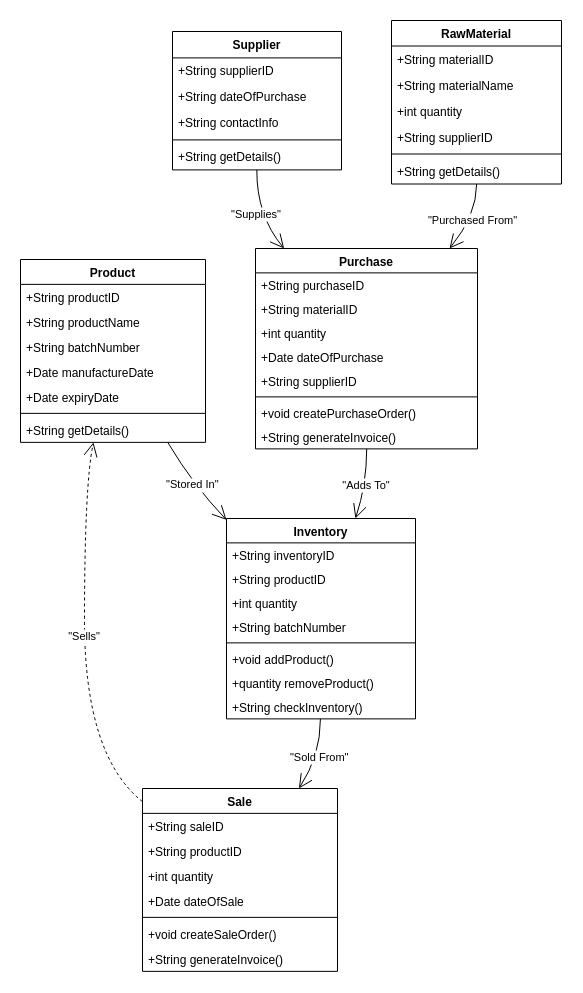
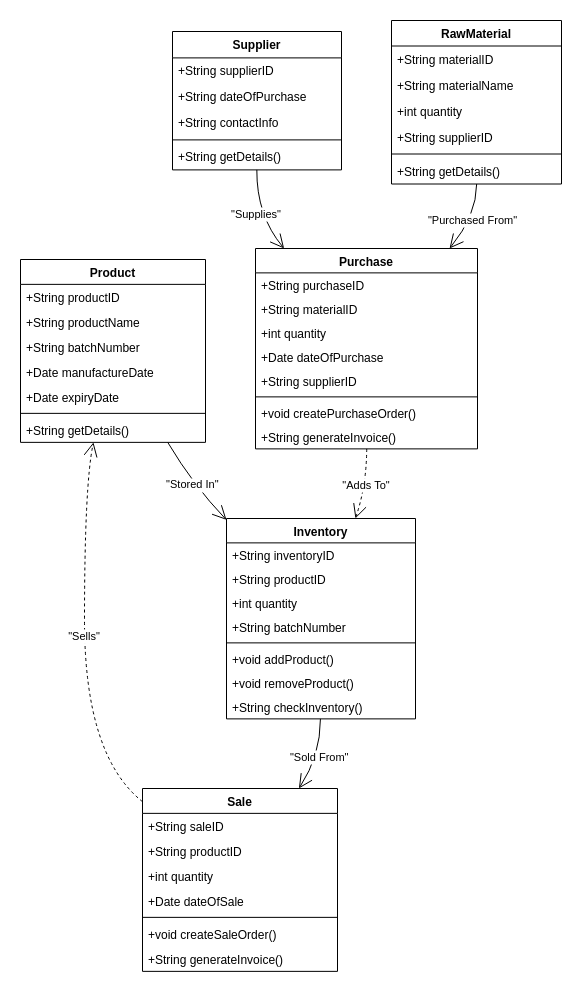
  <mxCell id="0" />
  <mxCell id="1" parent="0" />
  <mxCell id="2" value="Product" style="swimlane;fontStyle=1;align=center;verticalAlign=top;childLayout=stackLayout;horizontal=1;startSize=24.857;horizontalStack=0;resizeParent=1;resizeParentMax=0;resizeLast=0;collapsible=0;marginBottom=0;" vertex="1" parent="1"><mxGeometry x="20" y="259" width="185" height="182.857" as="geometry" /></mxCell>
  <mxCell id="3" value="+String productID" style="text;strokeColor=none;fillColor=none;align=left;verticalAlign=top;spacingLeft=4;spacingRight=4;overflow=hidden;rotatable=0;points=[[0,0.5],[1,0.5]];portConstraint=eastwest;" vertex="1" parent="2"><mxGeometry y="24.857" width="185" height="25" as="geometry" /></mxCell>
  <mxCell id="4" value="+String productName" style="text;strokeColor=none;fillColor=none;align=left;verticalAlign=top;spacingLeft=4;spacingRight=4;overflow=hidden;rotatable=0;points=[[0,0.5],[1,0.5]];portConstraint=eastwest;" vertex="1" parent="2"><mxGeometry y="49.857" width="185" height="25" as="geometry" /></mxCell>
  <mxCell id="5" value="+String batchNumber" style="text;strokeColor=none;fillColor=none;align=left;verticalAlign=top;spacingLeft=4;spacingRight=4;overflow=hidden;rotatable=0;points=[[0,0.5],[1,0.5]];portConstraint=eastwest;" vertex="1" parent="2"><mxGeometry y="74.857" width="185" height="25" as="geometry" /></mxCell>
  <mxCell id="6" value="+Date manufactureDate" style="text;strokeColor=none;fillColor=none;align=left;verticalAlign=top;spacingLeft=4;spacingRight=4;overflow=hidden;rotatable=0;points=[[0,0.5],[1,0.5]];portConstraint=eastwest;" vertex="1" parent="2"><mxGeometry y="99.857" width="185" height="25" as="geometry" /></mxCell>
  <mxCell id="7" value="+Date expiryDate" style="text;strokeColor=none;fillColor=none;align=left;verticalAlign=top;spacingLeft=4;spacingRight=4;overflow=hidden;rotatable=0;points=[[0,0.5],[1,0.5]];portConstraint=eastwest;" vertex="1" parent="2"><mxGeometry y="124.857" width="185" height="25" as="geometry" /></mxCell>
  <mxCell id="8" style="line;strokeWidth=1;fillColor=none;align=left;verticalAlign=middle;spacingTop=-1;spacingLeft=3;spacingRight=3;rotatable=0;labelPosition=right;points=[];portConstraint=eastwest;strokeColor=inherit;" vertex="1" parent="2"><mxGeometry y="149.857" width="185" height="8" as="geometry" /></mxCell>
  <mxCell id="9" value="+String getDetails()" style="text;strokeColor=none;fillColor=none;align=left;verticalAlign=top;spacingLeft=4;spacingRight=4;overflow=hidden;rotatable=0;points=[[0,0.5],[1,0.5]];portConstraint=eastwest;" vertex="1" parent="2"><mxGeometry y="157.857" width="185" height="25" as="geometry" /></mxCell>
  <mxCell id="10" value="RawMaterial" style="swimlane;fontStyle=1;align=center;verticalAlign=top;childLayout=stackLayout;horizontal=1;startSize=25.5;horizontalStack=0;resizeParent=1;resizeParentMax=0;resizeLast=0;collapsible=0;marginBottom=0;" vertex="1" parent="1"><mxGeometry x="391" y="20" width="170" height="163.5" as="geometry" /></mxCell>
  <mxCell id="11" value="+String materialID" style="text;strokeColor=none;fillColor=none;align=left;verticalAlign=top;spacingLeft=4;spacingRight=4;overflow=hidden;rotatable=0;points=[[0,0.5],[1,0.5]];portConstraint=eastwest;" vertex="1" parent="10"><mxGeometry y="25.5" width="170" height="26" as="geometry" /></mxCell>
  <mxCell id="12" value="+String materialName" style="text;strokeColor=none;fillColor=none;align=left;verticalAlign=top;spacingLeft=4;spacingRight=4;overflow=hidden;rotatable=0;points=[[0,0.5],[1,0.5]];portConstraint=eastwest;" vertex="1" parent="10"><mxGeometry y="51.5" width="170" height="26" as="geometry" /></mxCell>
  <mxCell id="13" value="+int quantity" style="text;strokeColor=none;fillColor=none;align=left;verticalAlign=top;spacingLeft=4;spacingRight=4;overflow=hidden;rotatable=0;points=[[0,0.5],[1,0.5]];portConstraint=eastwest;" vertex="1" parent="10"><mxGeometry y="77.5" width="170" height="26" as="geometry" /></mxCell>
  <mxCell id="14" value="+String supplierID" style="text;strokeColor=none;fillColor=none;align=left;verticalAlign=top;spacingLeft=4;spacingRight=4;overflow=hidden;rotatable=0;points=[[0,0.5],[1,0.5]];portConstraint=eastwest;" vertex="1" parent="10"><mxGeometry y="103.5" width="170" height="26" as="geometry" /></mxCell>
  <mxCell id="15" style="line;strokeWidth=1;fillColor=none;align=left;verticalAlign=middle;spacingTop=-1;spacingLeft=3;spacingRight=3;rotatable=0;labelPosition=right;points=[];portConstraint=eastwest;strokeColor=inherit;" vertex="1" parent="10"><mxGeometry y="129.5" width="170" height="8" as="geometry" /></mxCell>
  <mxCell id="16" value="+String getDetails()" style="text;strokeColor=none;fillColor=none;align=left;verticalAlign=top;spacingLeft=4;spacingRight=4;overflow=hidden;rotatable=0;points=[[0,0.5],[1,0.5]];portConstraint=eastwest;" vertex="1" parent="10"><mxGeometry y="137.5" width="170" height="26" as="geometry" /></mxCell>
  <mxCell id="17" value="Supplier" style="swimlane;fontStyle=1;align=center;verticalAlign=top;childLayout=stackLayout;horizontal=1;startSize=26.4;horizontalStack=0;resizeParent=1;resizeParentMax=0;resizeLast=0;collapsible=0;marginBottom=0;" vertex="1" parent="1"><mxGeometry x="172" y="31" width="169" height="138.4" as="geometry" /></mxCell>
  <mxCell id="18" value="+String supplierID" style="text;strokeColor=none;fillColor=none;align=left;verticalAlign=top;spacingLeft=4;spacingRight=4;overflow=hidden;rotatable=0;points=[[0,0.5],[1,0.5]];portConstraint=eastwest;" vertex="1" parent="17"><mxGeometry y="26.4" width="169" height="26" as="geometry" /></mxCell>
  <mxCell id="19" value="+String dateOfPurchase" style="text;strokeColor=none;fillColor=none;align=left;verticalAlign=top;spacingLeft=4;spacingRight=4;overflow=hidden;rotatable=0;points=[[0,0.5],[1,0.5]];portConstraint=eastwest;" vertex="1" parent="17"><mxGeometry y="52.4" width="169" height="26" as="geometry" /></mxCell>
  <mxCell id="20" value="+String contactInfo" style="text;strokeColor=none;fillColor=none;align=left;verticalAlign=top;spacingLeft=4;spacingRight=4;overflow=hidden;rotatable=0;points=[[0,0.5],[1,0.5]];portConstraint=eastwest;" vertex="1" parent="17"><mxGeometry y="78.4" width="169" height="26" as="geometry" /></mxCell>
  <mxCell id="21" style="line;strokeWidth=1;fillColor=none;align=left;verticalAlign=middle;spacingTop=-1;spacingLeft=3;spacingRight=3;rotatable=0;labelPosition=right;points=[];portConstraint=eastwest;strokeColor=inherit;" vertex="1" parent="17"><mxGeometry y="104.4" width="169" height="8" as="geometry" /></mxCell>
  <mxCell id="22" value="+String getDetails()" style="text;strokeColor=none;fillColor=none;align=left;verticalAlign=top;spacingLeft=4;spacingRight=4;overflow=hidden;rotatable=0;points=[[0,0.5],[1,0.5]];portConstraint=eastwest;" vertex="1" parent="17"><mxGeometry y="112.4" width="169" height="26" as="geometry" /></mxCell>
  <mxCell id="23" value="Purchase" style="swimlane;fontStyle=1;align=center;verticalAlign=top;childLayout=stackLayout;horizontal=1;startSize=24.375;horizontalStack=0;resizeParent=1;resizeParentMax=0;resizeLast=0;collapsible=0;marginBottom=0;" vertex="1" parent="1"><mxGeometry x="255" y="248" width="222" height="200.375" as="geometry" /></mxCell>
  <mxCell id="24" value="+String purchaseID" style="text;strokeColor=none;fillColor=none;align=left;verticalAlign=top;spacingLeft=4;spacingRight=4;overflow=hidden;rotatable=0;points=[[0,0.5],[1,0.5]];portConstraint=eastwest;" vertex="1" parent="23"><mxGeometry y="24.375" width="222" height="24" as="geometry" /></mxCell>
  <mxCell id="25" value="+String materialID" style="text;strokeColor=none;fillColor=none;align=left;verticalAlign=top;spacingLeft=4;spacingRight=4;overflow=hidden;rotatable=0;points=[[0,0.5],[1,0.5]];portConstraint=eastwest;" vertex="1" parent="23"><mxGeometry y="48.375" width="222" height="24" as="geometry" /></mxCell>
  <mxCell id="26" value="+int quantity" style="text;strokeColor=none;fillColor=none;align=left;verticalAlign=top;spacingLeft=4;spacingRight=4;overflow=hidden;rotatable=0;points=[[0,0.5],[1,0.5]];portConstraint=eastwest;" vertex="1" parent="23"><mxGeometry y="72.375" width="222" height="24" as="geometry" /></mxCell>
  <mxCell id="27" value="+Date dateOfPurchase" style="text;strokeColor=none;fillColor=none;align=left;verticalAlign=top;spacingLeft=4;spacingRight=4;overflow=hidden;rotatable=0;points=[[0,0.5],[1,0.5]];portConstraint=eastwest;" vertex="1" parent="23"><mxGeometry y="96.375" width="222" height="24" as="geometry" /></mxCell>
  <mxCell id="28" value="+String supplierID" style="text;strokeColor=none;fillColor=none;align=left;verticalAlign=top;spacingLeft=4;spacingRight=4;overflow=hidden;rotatable=0;points=[[0,0.5],[1,0.5]];portConstraint=eastwest;" vertex="1" parent="23"><mxGeometry y="120.375" width="222" height="24" as="geometry" /></mxCell>
  <mxCell id="29" style="line;strokeWidth=1;fillColor=none;align=left;verticalAlign=middle;spacingTop=-1;spacingLeft=3;spacingRight=3;rotatable=0;labelPosition=right;points=[];portConstraint=eastwest;strokeColor=inherit;" vertex="1" parent="23"><mxGeometry y="144.375" width="222" height="8" as="geometry" /></mxCell>
  <mxCell id="30" value="+void createPurchaseOrder()" style="text;strokeColor=none;fillColor=none;align=left;verticalAlign=top;spacingLeft=4;spacingRight=4;overflow=hidden;rotatable=0;points=[[0,0.5],[1,0.5]];portConstraint=eastwest;" vertex="1" parent="23"><mxGeometry y="152.375" width="222" height="24" as="geometry" /></mxCell>
  <mxCell id="31" value="+String generateInvoice()" style="text;strokeColor=none;fillColor=none;align=left;verticalAlign=top;spacingLeft=4;spacingRight=4;overflow=hidden;rotatable=0;points=[[0,0.5],[1,0.5]];portConstraint=eastwest;" vertex="1" parent="23"><mxGeometry y="176.375" width="222" height="24" as="geometry" /></mxCell>
  <mxCell id="32" value="Inventory" style="swimlane;fontStyle=1;align=center;verticalAlign=top;childLayout=stackLayout;horizontal=1;startSize=24.375;horizontalStack=0;resizeParent=1;resizeParentMax=0;resizeLast=0;collapsible=0;marginBottom=0;" vertex="1" parent="1"><mxGeometry x="226" y="518" width="189" height="200.375" as="geometry" /></mxCell>
  <mxCell id="33" value="+String inventoryID" style="text;strokeColor=none;fillColor=none;align=left;verticalAlign=top;spacingLeft=4;spacingRight=4;overflow=hidden;rotatable=0;points=[[0,0.5],[1,0.5]];portConstraint=eastwest;" vertex="1" parent="32"><mxGeometry y="24.375" width="189" height="24" as="geometry" /></mxCell>
  <mxCell id="34" value="+String productID" style="text;strokeColor=none;fillColor=none;align=left;verticalAlign=top;spacingLeft=4;spacingRight=4;overflow=hidden;rotatable=0;points=[[0,0.5],[1,0.5]];portConstraint=eastwest;" vertex="1" parent="32"><mxGeometry y="48.375" width="189" height="24" as="geometry" /></mxCell>
  <mxCell id="35" value="+int quantity" style="text;strokeColor=none;fillColor=none;align=left;verticalAlign=top;spacingLeft=4;spacingRight=4;overflow=hidden;rotatable=0;points=[[0,0.5],[1,0.5]];portConstraint=eastwest;" vertex="1" parent="32"><mxGeometry y="72.375" width="189" height="24" as="geometry" /></mxCell>
  <mxCell id="36" value="+String batchNumber" style="text;strokeColor=none;fillColor=none;align=left;verticalAlign=top;spacingLeft=4;spacingRight=4;overflow=hidden;rotatable=0;points=[[0,0.5],[1,0.5]];portConstraint=eastwest;" vertex="1" parent="32"><mxGeometry y="96.375" width="189" height="24" as="geometry" /></mxCell>
  <mxCell id="37" style="line;strokeWidth=1;fillColor=none;align=left;verticalAlign=middle;spacingTop=-1;spacingLeft=3;spacingRight=3;rotatable=0;labelPosition=right;points=[];portConstraint=eastwest;strokeColor=inherit;" vertex="1" parent="32"><mxGeometry y="120.375" width="189" height="8" as="geometry" /></mxCell>
  <mxCell id="38" value="+void addProduct()" style="text;strokeColor=none;fillColor=none;align=left;verticalAlign=top;spacingLeft=4;spacingRight=4;overflow=hidden;rotatable=0;points=[[0,0.5],[1,0.5]];portConstraint=eastwest;" vertex="1" parent="32"><mxGeometry y="128.375" width="189" height="24" as="geometry" /></mxCell>
- <mxCell id="39" value="+quantity removeProduct()" style="text;strokeColor=none;fillColor=none;align=left;verticalAlign=top;spacingLeft=4;spacingRight=4;overflow=hidden;rotatable=0;points=[[0,0.5],[1,0.5]];portConstraint=eastwest;" vertex="1" parent="32"><mxGeometry y="152.375" width="189" height="24" as="geometry" /></mxCell>
+ <mxCell id="39" value="+void removeProduct()" style="text;strokeColor=none;fillColor=none;align=left;verticalAlign=top;spacingLeft=4;spacingRight=4;overflow=hidden;rotatable=0;points=[[0,0.5],[1,0.5]];portConstraint=eastwest;" vertex="1" parent="32"><mxGeometry y="152.375" width="189" height="24" as="geometry" /></mxCell>
  <mxCell id="40" value="+String checkInventory()" style="text;strokeColor=none;fillColor=none;align=left;verticalAlign=top;spacingLeft=4;spacingRight=4;overflow=hidden;rotatable=0;points=[[0,0.5],[1,0.5]];portConstraint=eastwest;" vertex="1" parent="32"><mxGeometry y="176.375" width="189" height="24" as="geometry" /></mxCell>
  <mxCell id="41" value="Sale" style="swimlane;fontStyle=1;align=center;verticalAlign=top;childLayout=stackLayout;horizontal=1;startSize=24.857;horizontalStack=0;resizeParent=1;resizeParentMax=0;resizeLast=0;collapsible=0;marginBottom=0;" vertex="1" parent="1"><mxGeometry x="142" y="788" width="195" height="182.857" as="geometry" /></mxCell>
  <mxCell id="42" value="+String saleID" style="text;strokeColor=none;fillColor=none;align=left;verticalAlign=top;spacingLeft=4;spacingRight=4;overflow=hidden;rotatable=0;points=[[0,0.5],[1,0.5]];portConstraint=eastwest;" vertex="1" parent="41"><mxGeometry y="24.857" width="195" height="25" as="geometry" /></mxCell>
  <mxCell id="43" value="+String productID" style="text;strokeColor=none;fillColor=none;align=left;verticalAlign=top;spacingLeft=4;spacingRight=4;overflow=hidden;rotatable=0;points=[[0,0.5],[1,0.5]];portConstraint=eastwest;" vertex="1" parent="41"><mxGeometry y="49.857" width="195" height="25" as="geometry" /></mxCell>
  <mxCell id="44" value="+int quantity" style="text;strokeColor=none;fillColor=none;align=left;verticalAlign=top;spacingLeft=4;spacingRight=4;overflow=hidden;rotatable=0;points=[[0,0.5],[1,0.5]];portConstraint=eastwest;" vertex="1" parent="41"><mxGeometry y="74.857" width="195" height="25" as="geometry" /></mxCell>
  <mxCell id="45" value="+Date dateOfSale" style="text;strokeColor=none;fillColor=none;align=left;verticalAlign=top;spacingLeft=4;spacingRight=4;overflow=hidden;rotatable=0;points=[[0,0.5],[1,0.5]];portConstraint=eastwest;" vertex="1" parent="41"><mxGeometry y="99.857" width="195" height="25" as="geometry" /></mxCell>
  <mxCell id="46" style="line;strokeWidth=1;fillColor=none;align=left;verticalAlign=middle;spacingTop=-1;spacingLeft=3;spacingRight=3;rotatable=0;labelPosition=right;points=[];portConstraint=eastwest;strokeColor=inherit;" vertex="1" parent="41"><mxGeometry y="124.857" width="195" height="8" as="geometry" /></mxCell>
  <mxCell id="47" value="+void createSaleOrder()" style="text;strokeColor=none;fillColor=none;align=left;verticalAlign=top;spacingLeft=4;spacingRight=4;overflow=hidden;rotatable=0;points=[[0,0.5],[1,0.5]];portConstraint=eastwest;" vertex="1" parent="41"><mxGeometry y="132.857" width="195" height="25" as="geometry" /></mxCell>
  <mxCell id="48" value="+String generateInvoice()" style="text;strokeColor=none;fillColor=none;align=left;verticalAlign=top;spacingLeft=4;spacingRight=4;overflow=hidden;rotatable=0;points=[[0,0.5],[1,0.5]];portConstraint=eastwest;" vertex="1" parent="41"><mxGeometry y="157.857" width="195" height="25" as="geometry" /></mxCell>
  <mxCell id="49" value="&quot;Stored In&quot;" style="curved=1;startArrow=none;endArrow=open;endSize=12;exitX=0.794;exitY=0.997;entryX=-0.002;entryY=0.005;rounded=0;" edge="1" parent="1" source="2" target="32"><mxGeometry relative="1" as="geometry"><Array as="points"><mxPoint x="193" y="485" /></Array></mxGeometry></mxCell>
  <mxCell id="50" value="&quot;Purchased From&quot;" style="curved=1;startArrow=none;endArrow=open;endSize=12;exitX=0.501;exitY=1;entryX=0.874;entryY=0;rounded=0;" edge="1" parent="1" source="10" target="23"><mxGeometry relative="1" as="geometry"><Array as="points"><mxPoint x="476" y="215" /></Array></mxGeometry></mxCell>
  <mxCell id="51" value="&quot;Supplies&quot;" style="curved=1;startArrow=none;endArrow=open;endSize=12;exitX=0.499;exitY=0.996;entryX=0.129;entryY=0;rounded=0;" edge="1" parent="1" source="17" target="23"><mxGeometry relative="1" as="geometry"><Array as="points"><mxPoint x="256" y="215" /></Array></mxGeometry></mxCell>
- <mxCell id="52" value="&quot;Adds To&quot;" style="curved=1;startArrow=none;endArrow=open;endSize=12;exitX=0.501;exitY=1;entryX=0.682;entryY=0;rounded=0;" edge="1" parent="1" source="23" target="32"><mxGeometry relative="1" as="geometry"><Array as="points"><mxPoint x="366" y="485" /></Array></mxGeometry></mxCell>
+ <mxCell id="52" value="&quot;Adds To&quot;" style="curved=1;startArrow=none;endArrow=open;endSize=12;exitX=0.501;exitY=1;entryX=0.682;entryY=0;rounded=0;dashed=1;" edge="1" parent="1" source="23" target="32"><mxGeometry relative="1" as="geometry"><Array as="points"><mxPoint x="366" y="485" /></Array></mxGeometry></mxCell>
  <mxCell id="53" value="&quot;Sold From&quot;" style="curved=1;startArrow=none;endArrow=open;endSize=12;exitX=0.497;exitY=1;entryX=0.802;entryY=0;rounded=0;" edge="1" parent="1" source="32" target="41"><mxGeometry relative="1" as="geometry"><Array as="points"><mxPoint x="320" y="755" /></Array></mxGeometry></mxCell>
  <mxCell id="54" value="&quot;Sells&quot;" style="curved=1;startArrow=none;endArrow=open;endSize=12;exitX=-0.0;exitY=0.072;entryX=0.395;entryY=0.997;rounded=0;dashed=1;" edge="1" parent="1" source="41" target="2"><mxGeometry relative="1" as="geometry"><Array as="points"><mxPoint x="84" y="755" /><mxPoint x="84" y="485" /></Array></mxGeometry></mxCell>
